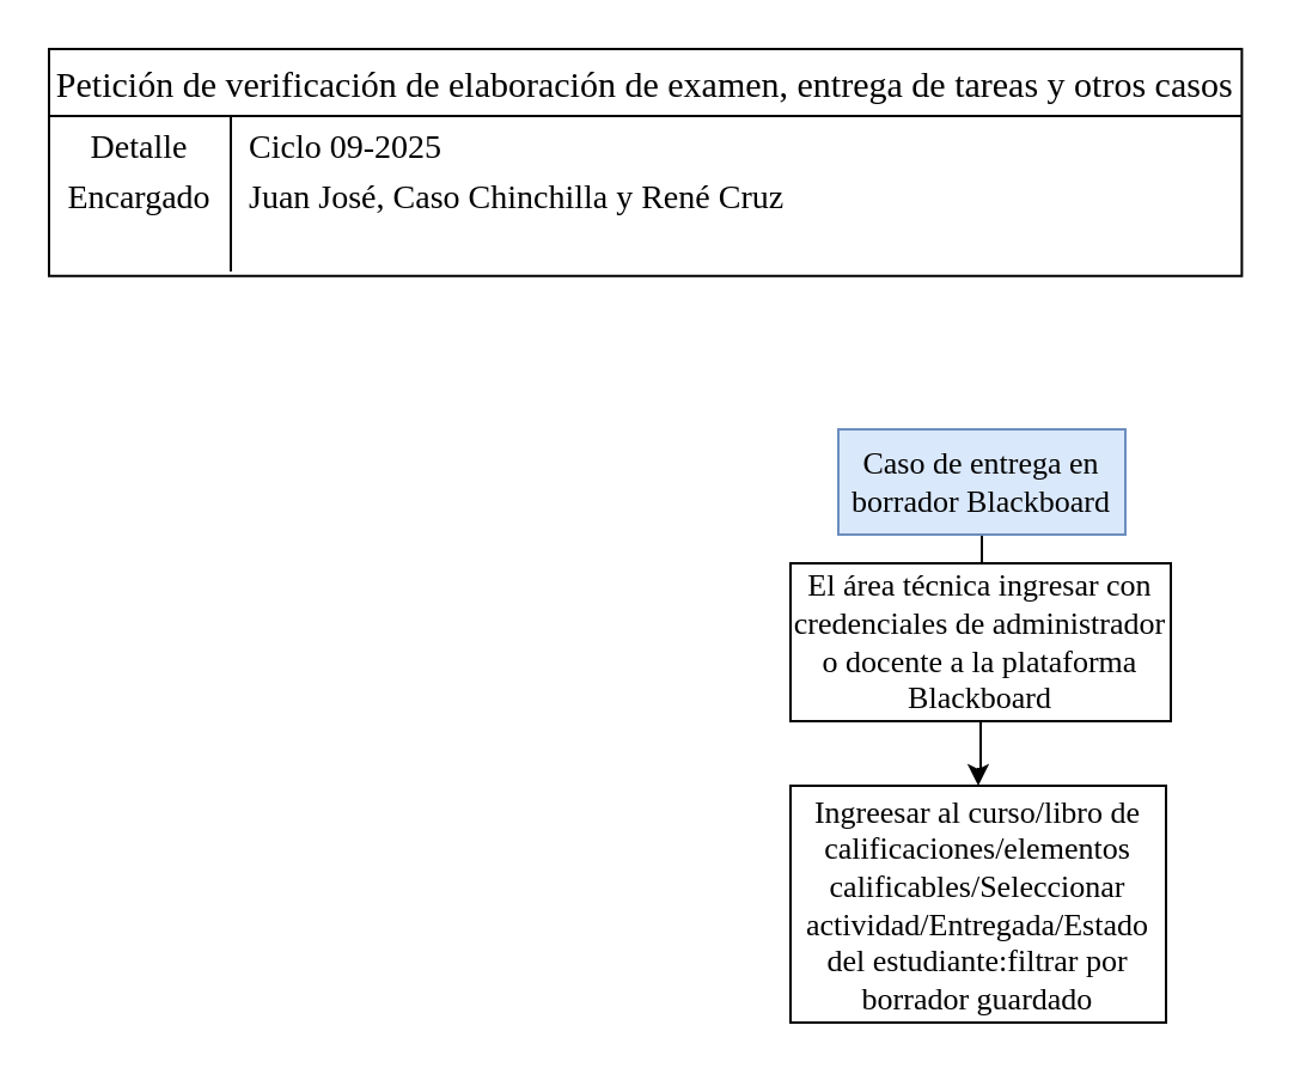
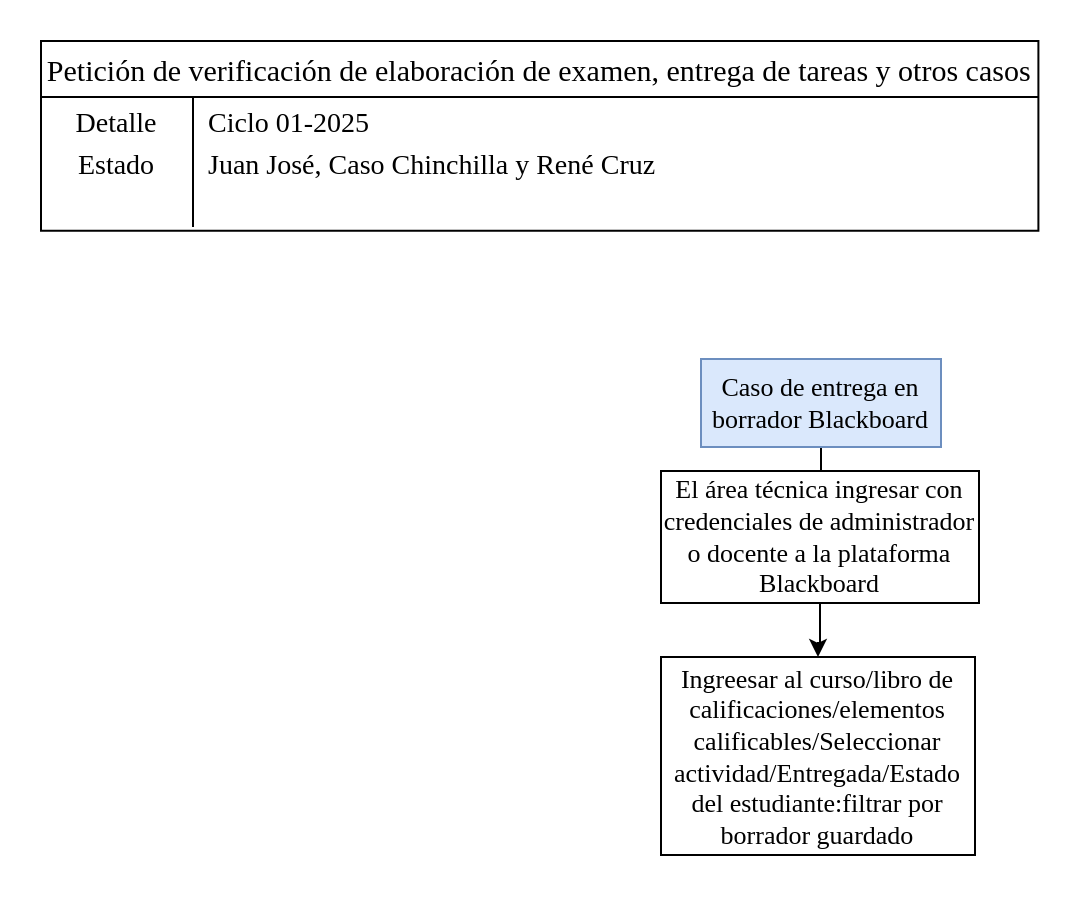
  <mxCell id="0" />
  <mxCell id="1" parent="0" />
  <mxCell id="2" value="Petición de verificación de elaboración de examen, entrega de tareas y otros casos" style="shape=table;startSize=28;container=1;collapsible=0;childLayout=tableLayout;fixedRows=1;rowLines=0;fontStyle=0;strokeColor=default;fontSize=15;fontFamily=Times New Roman;" vertex="1" parent="1"><mxGeometry x="20" y="20" width="498.697" height="94.862" as="geometry" /></mxCell>
  <mxCell id="3" value="" style="shape=tableRow;horizontal=0;startSize=0;swimlaneHead=0;swimlaneBody=0;top=0;left=0;bottom=0;right=0;collapsible=0;dropTarget=0;fillColor=none;points=[[0,0.5],[1,0.5]];portConstraint=eastwest;strokeColor=inherit;fontSize=16;fontFamily=Times New Roman;" vertex="1" parent="2"><mxGeometry y="28" width="498.697" height="20" as="geometry" /></mxCell>
  <mxCell id="4" value="&lt;font style=&quot;font-size: 14px;&quot;&gt;Detalle&lt;/font&gt;&lt;div&gt;&lt;br&gt;&lt;/div&gt;" style="shape=partialRectangle;html=1;whiteSpace=wrap;connectable=0;fillColor=none;top=0;left=0;bottom=0;right=0;overflow=hidden;pointerEvents=1;strokeColor=inherit;fontSize=16;fontFamily=Times New Roman;" vertex="1" parent="3"><mxGeometry width="76" height="20" as="geometry"><mxRectangle width="76" height="20" as="alternateBounds" /></mxGeometry></mxCell>
- <mxCell id="5" value="&lt;font style=&quot;font-size: 14px;&quot;&gt;Ciclo 09-2025&lt;/font&gt;" style="shape=partialRectangle;html=1;whiteSpace=wrap;connectable=0;fillColor=none;top=0;left=0;bottom=0;right=0;align=left;spacingLeft=6;overflow=hidden;strokeColor=inherit;fontSize=16;fontFamily=Times New Roman;" vertex="1" parent="3"><mxGeometry x="76" width="423" height="20" as="geometry"><mxRectangle width="423" height="20" as="alternateBounds" /></mxGeometry></mxCell>
+ <mxCell id="5" value="&lt;font style=&quot;font-size: 14px;&quot;&gt;Ciclo 01-2025&lt;/font&gt;" style="shape=partialRectangle;html=1;whiteSpace=wrap;connectable=0;fillColor=none;top=0;left=0;bottom=0;right=0;align=left;spacingLeft=6;overflow=hidden;strokeColor=inherit;fontSize=16;fontFamily=Times New Roman;" vertex="1" parent="3"><mxGeometry x="76" width="423" height="20" as="geometry"><mxRectangle width="423" height="20" as="alternateBounds" /></mxGeometry></mxCell>
  <mxCell id="6" value="" style="shape=tableRow;horizontal=0;startSize=0;swimlaneHead=0;swimlaneBody=0;top=0;left=0;bottom=0;right=0;collapsible=0;dropTarget=0;fillColor=none;points=[[0,0.5],[1,0.5]];portConstraint=eastwest;strokeColor=inherit;fontSize=16;fontFamily=Times New Roman;" vertex="1" parent="2"><mxGeometry y="48" width="498.697" height="25" as="geometry" /></mxCell>
- <mxCell id="7" value="&lt;font style=&quot;font-size: 14px;&quot;&gt;Encargado&lt;/font&gt;" style="shape=partialRectangle;html=1;whiteSpace=wrap;connectable=0;fillColor=none;top=0;left=0;bottom=0;right=0;overflow=hidden;strokeColor=inherit;fontSize=16;fontFamily=Times New Roman;" vertex="1" parent="6"><mxGeometry width="76" height="25" as="geometry"><mxRectangle width="76" height="25" as="alternateBounds" /></mxGeometry></mxCell>
+ <mxCell id="7" value="&lt;font style=&quot;font-size: 14px;&quot;&gt;Estado&lt;/font&gt;" style="shape=partialRectangle;html=1;whiteSpace=wrap;connectable=0;fillColor=none;top=0;left=0;bottom=0;right=0;overflow=hidden;strokeColor=inherit;fontSize=16;fontFamily=Times New Roman;" vertex="1" parent="6"><mxGeometry width="76" height="25" as="geometry"><mxRectangle width="76" height="25" as="alternateBounds" /></mxGeometry></mxCell>
  <mxCell id="8" value="&lt;span style=&quot;font-size: 14px;&quot;&gt;Juan José, Caso Chinchilla y René Cruz&lt;/span&gt;" style="shape=partialRectangle;html=1;whiteSpace=wrap;connectable=0;fillColor=none;top=0;left=0;bottom=0;right=0;align=left;spacingLeft=6;overflow=hidden;strokeColor=inherit;fontSize=16;fontFamily=Times New Roman;" vertex="1" parent="6"><mxGeometry x="76" width="423" height="25" as="geometry"><mxRectangle width="423" height="25" as="alternateBounds" /></mxGeometry></mxCell>
  <mxCell id="9" value="" style="shape=tableRow;horizontal=0;startSize=0;swimlaneHead=0;swimlaneBody=0;top=0;left=0;bottom=0;right=0;collapsible=0;dropTarget=0;fillColor=none;points=[[0,0.5],[1,0.5]];portConstraint=eastwest;strokeColor=inherit;fontSize=16;fontFamily=Times New Roman;" vertex="1" parent="2"><mxGeometry y="73" width="498.697" height="20" as="geometry" /></mxCell>
  <mxCell id="10" value="" style="shape=partialRectangle;html=1;whiteSpace=wrap;connectable=0;fillColor=none;top=0;left=0;bottom=0;right=0;overflow=hidden;strokeColor=inherit;fontSize=16;fontFamily=Times New Roman;" vertex="1" parent="9"><mxGeometry width="76" height="20" as="geometry"><mxRectangle width="76" height="20" as="alternateBounds" /></mxGeometry></mxCell>
  <mxCell id="11" value="" style="shape=partialRectangle;html=1;whiteSpace=wrap;connectable=0;fillColor=none;top=0;left=0;bottom=0;right=0;align=left;spacingLeft=6;overflow=hidden;strokeColor=inherit;fontSize=16;fontFamily=Times New Roman;" vertex="1" parent="9"><mxGeometry x="76" width="423" height="20" as="geometry"><mxRectangle width="423" height="20" as="alternateBounds" /></mxGeometry></mxCell>
  <mxCell id="12" value="" style="edgeStyle=orthogonalEdgeStyle;rounded=0;orthogonalLoop=1;jettySize=auto;html=1;" edge="1" parent="1" source="13" target="15"><mxGeometry relative="1" as="geometry" /></mxCell>
  <mxCell id="13" value="Caso de entrega en borrador Blackboard" style="rounded=0;whiteSpace=wrap;html=1;fillColor=#dae8fc;strokeColor=#6c8ebf;fontFamily=Times New Roman;fontSize=13;" vertex="1" parent="1"><mxGeometry x="350" y="179" width="120" height="44" as="geometry" /></mxCell>
  <mxCell id="14" value="" style="edgeStyle=orthogonalEdgeStyle;rounded=0;orthogonalLoop=1;jettySize=auto;html=1;" edge="1" parent="1" source="15" target="16"><mxGeometry relative="1" as="geometry" /></mxCell>
  <mxCell id="15" value="El área técnica ingresar con credenciales de administrador o docente a la plataforma Blackboard" style="whiteSpace=wrap;html=1;fontSize=13;fontFamily=Times New Roman;rounded=0;" vertex="1" parent="1"><mxGeometry x="330" y="235" width="159" height="66" as="geometry" /></mxCell>
  <mxCell id="16" value="Ingreesar al curso/libro de calificaciones/elementos calificables/Seleccionar actividad/Entregada/Estado del estudiante:filtrar por borrador guardado" style="whiteSpace=wrap;html=1;fontSize=13;fontFamily=Times New Roman;rounded=0;" vertex="1" parent="1"><mxGeometry x="330" y="328" width="157" height="99" as="geometry" /></mxCell>
